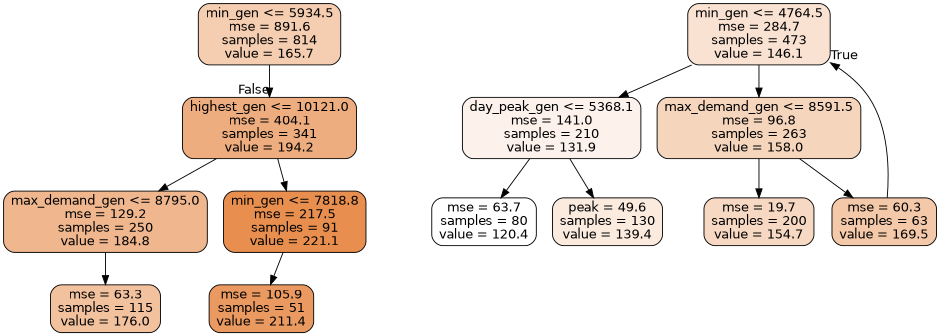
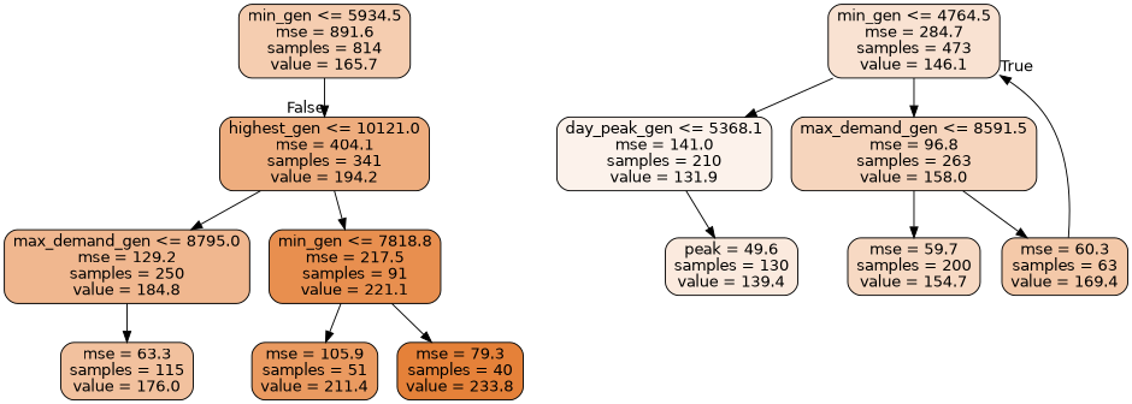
  digraph {
    node [color=black fontname=helvetica shape=box style="filled, rounded"]
    edge [fontname=helvetica]
    n1 [fillcolor="#f5cdb0" label="min_gen <= 5934.5\nmse = 891.6\nsamples = 814\nvalue = 165.7"]
    n2 [fillcolor="#eead7e" label="highest_gen <= 10121.0\nmse = 404.1\nsamples = 341\nvalue = 194.2"]
    n3 [fillcolor="#f9e2d2" label="min_gen <= 4764.5\nmse = 284.7\nsamples = 473\nvalue = 146.1"]
    n4 [fillcolor="#fcf2eb" label="day_peak_gen <= 5368.1\nmse = 141.0\nsamples = 210\nvalue = 131.9"]
    n5 [fillcolor="#f6d5bd" label="max_demand_gen <= 8591.5\nmse = 96.8\nsamples = 263\nvalue = 158.0"]
    n6 [fillcolor="#f0b78f" label="max_demand_gen <= 8795.0\nmse = 129.2\nsamples = 250\nvalue = 184.8"]
    n7 [fillcolor="#e88f4f" label="min_gen <= 7818.8\nmse = 217.5\nsamples = 91\nvalue = 221.1"]
-   n8 [fillcolor="#ffffff" label="mse = 63.7\nsamples = 80\nvalue = 120.4"]
    n9 [fillcolor="#fbeade" label="peak = 49.6\nsamples = 130\nvalue = 139.4"]
-   n10 [fillcolor="#f7d9c3" label="mse = 19.7\nsamples = 200\nvalue = 154.7"]
-   n11 [fillcolor="#f4c9a9" label="mse = 60.3\nsamples = 63\nvalue = 169.5"]
+   n10 [fillcolor="#f7d9c3" label="mse = 59.7\nsamples = 200\nvalue = 154.7"]
+   n11 [fillcolor="#f4c9a9" label="mse = 60.3\nsamples = 63\nvalue = 169.4"]
    n12 [fillcolor="#f2c19e" label="mse = 63.3\nsamples = 115\nvalue = 176.0"]
    n13 [fillcolor="#ea9a60" label="mse = 105.9\nsamples = 51\nvalue = 211.4"]
+   n14 [fillcolor="#e58139" label="mse = 79.3\nsamples = 40\nvalue = 233.8"]
    n1 -> n2 [headlabel=False labelangle=-45 labeldistance=2.5]
    n2 -> n6
    n2 -> n7
    n3 -> n4
    n3 -> n5
-   n4 -> n8
    n4 -> n9
    n5 -> n10
    n5 -> n11
    n6 -> n12
    n7 -> n13
+   n7 -> n14
    n11 -> n3 [headlabel=True labelangle=45 labeldistance=2.5]
  }
